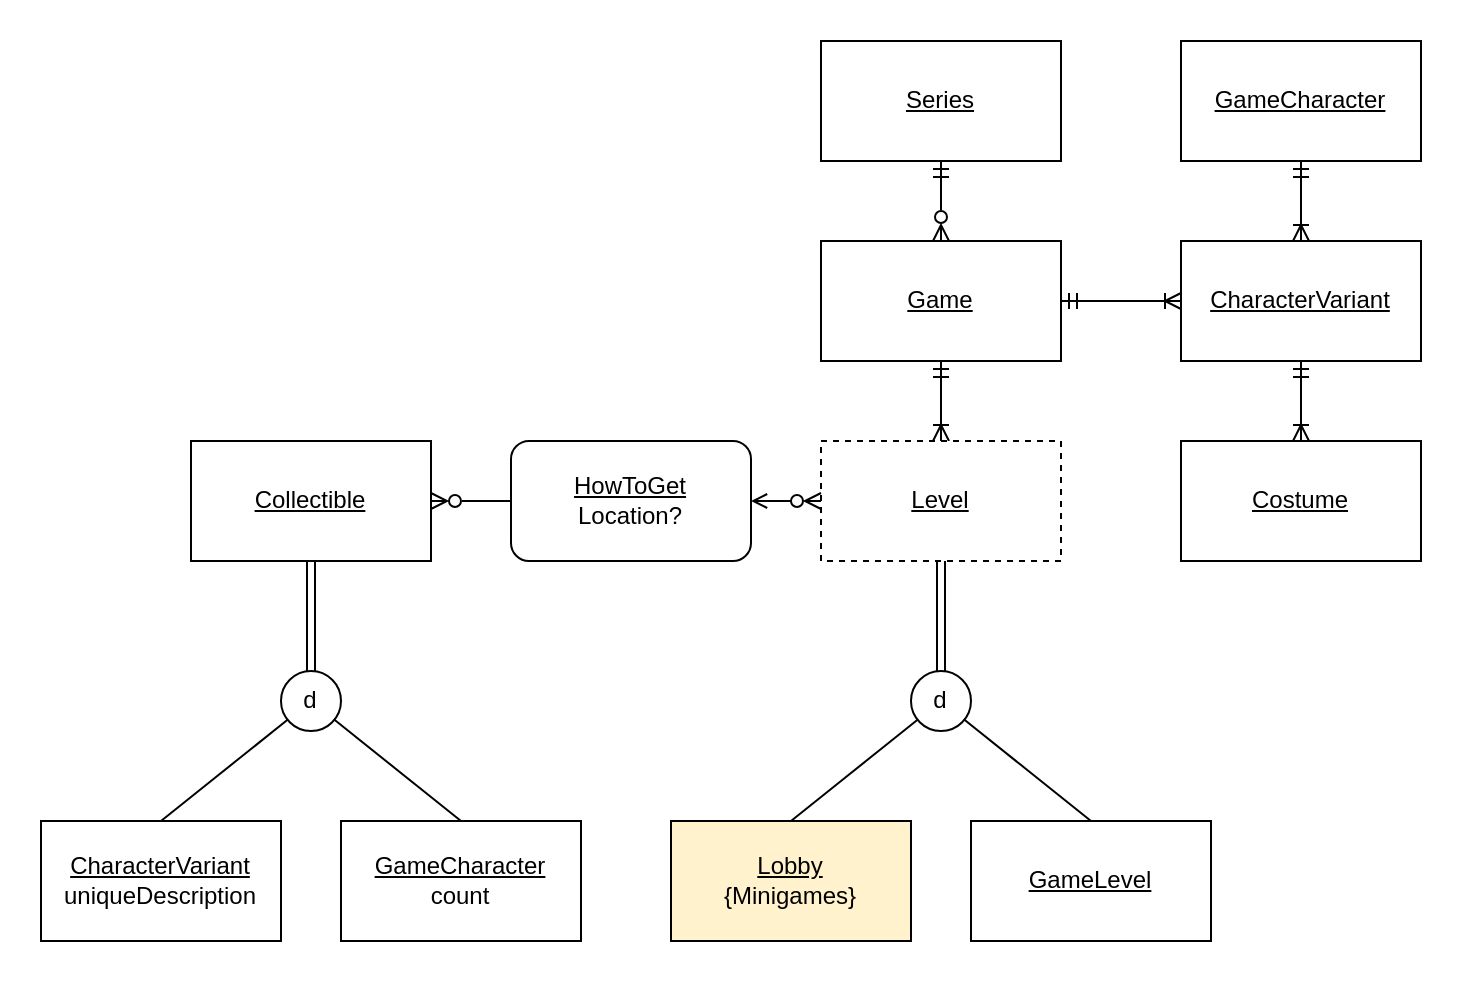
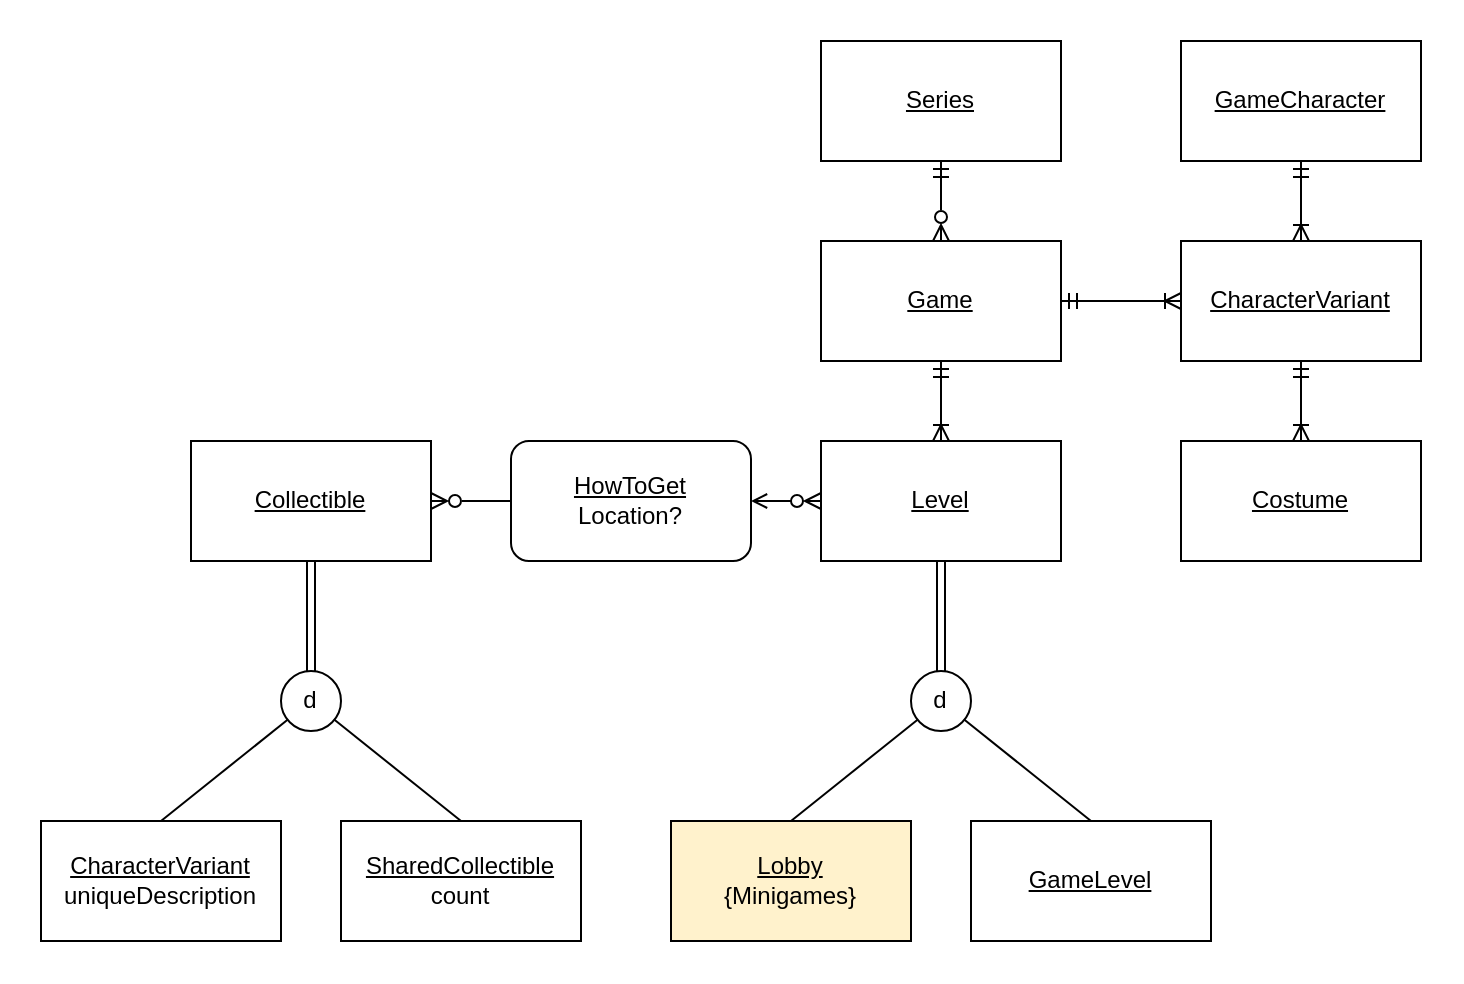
  <mxCell id="0" />
  <mxCell id="1" parent="0" />
  <mxCell id="2" style="edgeStyle=orthogonalEdgeStyle;rounded=0;orthogonalLoop=1;jettySize=auto;html=1;startArrow=ERmandOne;startFill=0;endArrow=ERzeroToMany;endFill=0;" parent="1" source="3" target="6" edge="1"><mxGeometry relative="1" as="geometry" /></mxCell>
  <mxCell id="3" value="&lt;u&gt;Series&lt;/u&gt;" style="rounded=0;whiteSpace=wrap;html=1;" parent="1" vertex="1"><mxGeometry x="410" y="20" width="120" height="60" as="geometry" /></mxCell>
  <mxCell id="4" style="edgeStyle=orthogonalEdgeStyle;rounded=0;orthogonalLoop=1;jettySize=auto;html=1;startArrow=ERmandOne;startFill=0;endArrow=ERoneToMany;endFill=0;" parent="1" source="6" target="7" edge="1"><mxGeometry relative="1" as="geometry" /></mxCell>
  <mxCell id="5" style="edgeStyle=orthogonalEdgeStyle;rounded=0;orthogonalLoop=1;jettySize=auto;html=1;startArrow=ERmandOne;startFill=0;endArrow=ERoneToMany;endFill=0;" parent="1" source="6" target="12" edge="1"><mxGeometry relative="1" as="geometry" /></mxCell>
  <mxCell id="6" value="&lt;u&gt;Game&lt;/u&gt;" style="rounded=0;whiteSpace=wrap;html=1;" parent="1" vertex="1"><mxGeometry x="410" y="120" width="120" height="60" as="geometry" /></mxCell>
  <mxCell id="7" value="&lt;u&gt;CharacterVariant&lt;/u&gt;" style="rounded=0;whiteSpace=wrap;html=1;" parent="1" vertex="1"><mxGeometry x="590" y="120" width="120" height="60" as="geometry" /></mxCell>
  <mxCell id="8" value="" style="edgeStyle=orthogonalEdgeStyle;rounded=0;orthogonalLoop=1;jettySize=auto;html=1;startArrow=ERmandOne;startFill=0;endArrow=ERoneToMany;endFill=0;" parent="1" source="9" target="7" edge="1"><mxGeometry relative="1" as="geometry" /></mxCell>
  <mxCell id="9" value="&lt;u&gt;GameCharacter&lt;/u&gt;" style="rounded=0;whiteSpace=wrap;html=1;" parent="1" vertex="1"><mxGeometry x="590" y="20" width="120" height="60" as="geometry" /></mxCell>
  <mxCell id="10" style="edgeStyle=orthogonalEdgeStyle;rounded=0;orthogonalLoop=1;jettySize=auto;html=1;endArrow=none;endFill=0;shape=link;" parent="1" source="12" target="17" edge="1"><mxGeometry relative="1" as="geometry" /></mxCell>
  <mxCell id="11" style="edgeStyle=orthogonalEdgeStyle;rounded=0;orthogonalLoop=1;jettySize=auto;html=1;endArrow=ERzeroToMany;endFill=0;startArrow=none;startFill=0;" parent="1" source="28" target="21" edge="1"><mxGeometry relative="1" as="geometry" /></mxCell>
- <mxCell id="12" value="&lt;u&gt;Level&lt;/u&gt;" style="rounded=0;whiteSpace=wrap;html=1;dashed=1;" parent="1" vertex="1"><mxGeometry x="410" y="220" width="120" height="60" as="geometry" /></mxCell>
+ <mxCell id="12" value="&lt;u&gt;Level&lt;/u&gt;" style="rounded=0;whiteSpace=wrap;html=1;" parent="1" vertex="1"><mxGeometry x="410" y="220" width="120" height="60" as="geometry" /></mxCell>
  <mxCell id="13" style="edgeStyle=orthogonalEdgeStyle;rounded=0;orthogonalLoop=1;jettySize=auto;html=1;startArrow=ERoneToMany;startFill=0;endArrow=ERmandOne;endFill=0;" parent="1" source="14" target="7" edge="1"><mxGeometry relative="1" as="geometry" /></mxCell>
  <mxCell id="14" value="&lt;u&gt;Costume&lt;/u&gt;" style="rounded=0;whiteSpace=wrap;html=1;" parent="1" vertex="1"><mxGeometry x="590" y="220" width="120" height="60" as="geometry" /></mxCell>
  <mxCell id="15" style="rounded=0;orthogonalLoop=1;jettySize=auto;html=1;entryX=0.5;entryY=0;entryDx=0;entryDy=0;endArrow=none;endFill=0;" parent="1" source="17" target="18" edge="1"><mxGeometry relative="1" as="geometry" /></mxCell>
  <mxCell id="16" style="rounded=0;orthogonalLoop=1;jettySize=auto;html=1;entryX=0.5;entryY=0;entryDx=0;entryDy=0;endArrow=none;endFill=0;" parent="1" source="17" target="19" edge="1"><mxGeometry relative="1" as="geometry" /></mxCell>
  <mxCell id="17" value="d" style="ellipse;whiteSpace=wrap;html=1;aspect=fixed;" parent="1" vertex="1"><mxGeometry x="455" y="335" width="30" height="30" as="geometry" /></mxCell>
  <mxCell id="18" value="&lt;u&gt;Lobby&lt;/u&gt;&lt;br&gt;{Minigames}" style="rounded=0;whiteSpace=wrap;html=1;fillColor=#fff2cc;" parent="1" vertex="1"><mxGeometry x="335" y="410" width="120" height="60" as="geometry" /></mxCell>
  <mxCell id="19" value="&lt;u&gt;GameLevel&lt;/u&gt;" style="rounded=0;whiteSpace=wrap;html=1;" parent="1" vertex="1"><mxGeometry x="485" y="410" width="120" height="60" as="geometry" /></mxCell>
  <mxCell id="20" style="edgeStyle=none;html=1;shape=link;" edge="1" parent="1" source="21" target="26"><mxGeometry relative="1" as="geometry" /></mxCell>
  <mxCell id="21" value="&lt;u&gt;Collectible&lt;/u&gt;" style="rounded=0;whiteSpace=wrap;html=1;" parent="1" vertex="1"><mxGeometry x="95" y="220" width="120" height="60" as="geometry" /></mxCell>
  <mxCell id="22" value="&lt;u&gt;CharacterVariant&lt;/u&gt;&lt;br&gt;uniqueDescription" style="rounded=0;whiteSpace=wrap;html=1;" vertex="1" parent="1"><mxGeometry x="20" y="410" width="120" height="60" as="geometry" /></mxCell>
- <mxCell id="23" value="&lt;u&gt;GameCharacter&lt;br&gt;&lt;/u&gt;count" style="rounded=0;whiteSpace=wrap;html=1;" vertex="1" parent="1"><mxGeometry x="170" y="410" width="120" height="60" as="geometry" /></mxCell>
+ <mxCell id="23" value="&lt;u&gt;SharedCollectible&lt;br&gt;&lt;/u&gt;count" style="rounded=0;whiteSpace=wrap;html=1;" vertex="1" parent="1"><mxGeometry x="170" y="410" width="120" height="60" as="geometry" /></mxCell>
  <mxCell id="24" style="edgeStyle=none;html=1;entryX=0.5;entryY=0;entryDx=0;entryDy=0;endArrow=none;endFill=0;" edge="1" parent="1" source="26" target="23"><mxGeometry relative="1" as="geometry" /></mxCell>
  <mxCell id="25" style="edgeStyle=none;html=1;entryX=0.5;entryY=0;entryDx=0;entryDy=0;endArrow=none;endFill=0;" edge="1" parent="1" source="26" target="22"><mxGeometry relative="1" as="geometry" /></mxCell>
  <mxCell id="26" value="d" style="ellipse;whiteSpace=wrap;html=1;aspect=fixed;" vertex="1" parent="1"><mxGeometry x="140" y="335" width="30" height="30" as="geometry" /></mxCell>
  <mxCell id="27" value="" style="edgeStyle=orthogonalEdgeStyle;rounded=0;orthogonalLoop=1;jettySize=auto;html=1;endArrow=open;endFill=0;startArrow=ERzeroToMany;startFill=0;" edge="1" parent="1" source="12" target="28"><mxGeometry relative="1" as="geometry"><mxPoint x="410" y="250" as="sourcePoint" /><mxPoint x="215" y="250" as="targetPoint" /></mxGeometry></mxCell>
  <mxCell id="28" value="&lt;u&gt;HowToGet&lt;/u&gt;&lt;br&gt;Location?" style="rounded=1;whiteSpace=wrap;html=1;" vertex="1" parent="1"><mxGeometry x="255" y="220" width="120" height="60" as="geometry" /></mxCell>
